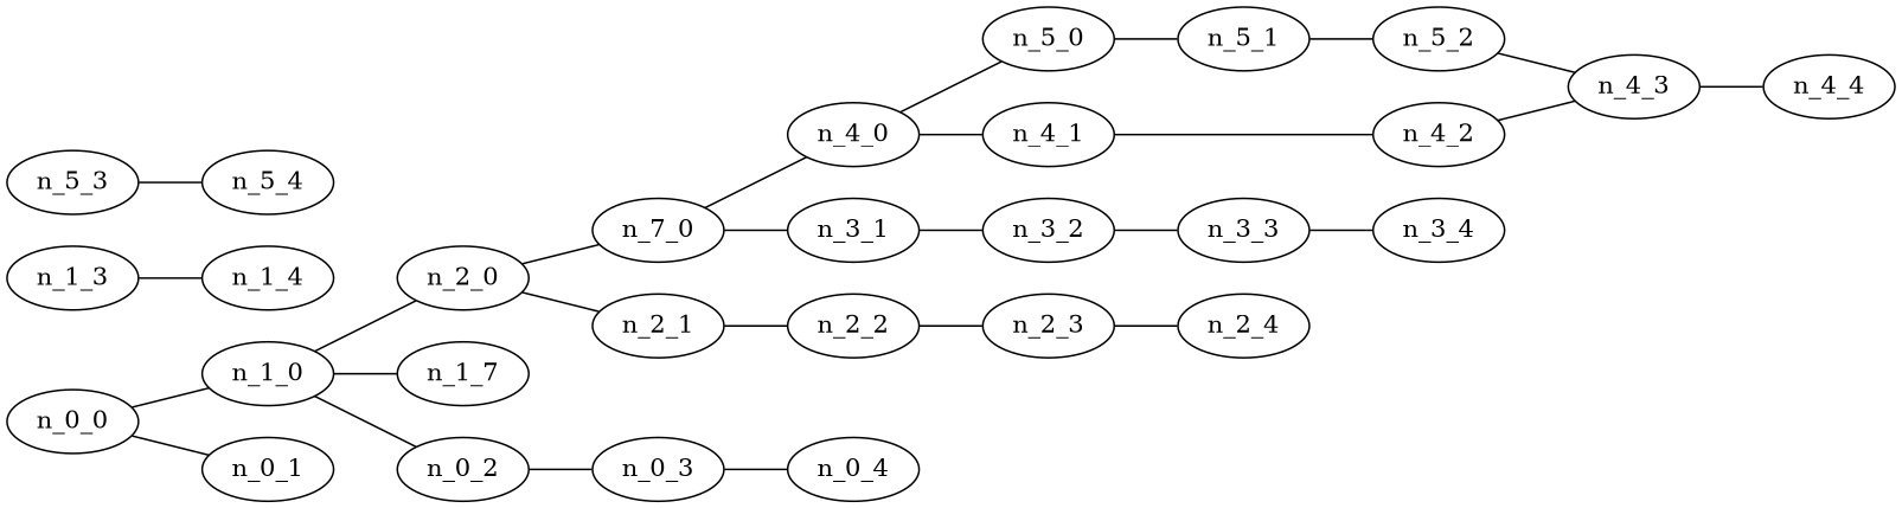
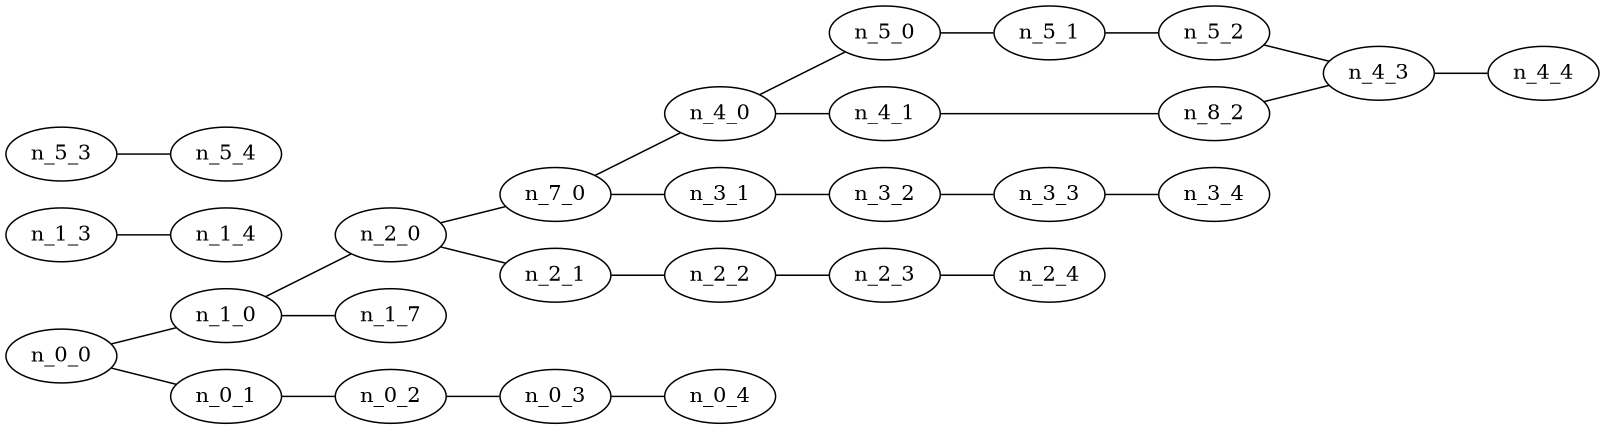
  graph {
    rankdir=LR
    n_0_0
    n_1_0
    n_0_1
    n_2_0
    n5 [label=n_1_7]
    n_0_2
    n7 [label=n_7_0]
    n_2_1
    n_0_3
    n_4_0
    n_3_1
    n_2_2
    n_0_4
    n_5_0
    n_4_1
    n_3_2
    n_2_3
    n_1_3
    n_1_4
    n_5_1
-   n_4_2
+   n_4_2 [label=n_8_2]
    n_3_3
    n_2_4
    n_5_2
    n_4_3
    n_3_4
    n_4_4
    n_5_3
    n_5_4
    n_0_0 -- n_1_0
    n_0_0 -- n_0_1
    n_1_0 -- n_2_0
    n_1_0 -- n5
-   n_1_0 -- n_0_2
+   n_0_1 -- n_0_2
    n_2_0 -- n7
    n_2_0 -- n_2_1
    n_0_2 -- n_0_3
    n7 -- n_4_0
    n7 -- n_3_1
    n_2_1 -- n_2_2
    n_0_3 -- n_0_4
    n_4_0 -- n_5_0
    n_4_0 -- n_4_1
    n_3_1 -- n_3_2
    n_2_2 -- n_2_3
    n_5_0 -- n_5_1
    n_4_1 -- n_4_2
    n_3_2 -- n_3_3
    n_2_3 -- n_2_4
    n_1_3 -- n_1_4
    n_5_1 -- n_5_2
    n_4_2 -- n_4_3
    n_3_3 -- n_3_4
    n_5_2 -- n_4_3
    n_4_3 -- n_4_4
    n_5_3 -- n_5_4
  }
